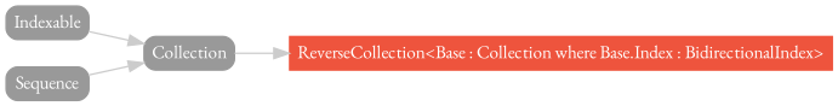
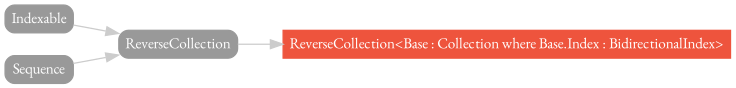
  strict digraph {
    rankdir=LR
    fontname="EB Garamond"
    node [color="#999999" fillcolor="#999999" fontcolor=white fontname="EB Garamond" fontsize=12 margin="0.07,0.05" shape=box style="filled,rounded"]
    edge [color="#cccccc" fontname="EB Garamond"]
    "ReverseCollection<Base : Collection where Base.Index : BidirectionalIndex>" [color="#ee543d" fillcolor="#ee543d" height=0.3 style=filled]
-   Collection [height=0.3]
+   Collection [height=0.3 label=ReverseCollection]
    Indexable [height=0.3]
    Sequence [height=0.3]
    subgraph sub_1 {
      rank=max
      "ReverseCollection<Base : Collection where Base.Index : BidirectionalIndex>"
    }
    Collection -> "ReverseCollection<Base : Collection where Base.Index : BidirectionalIndex>"
    Indexable -> Collection
    Sequence -> Collection
  }
